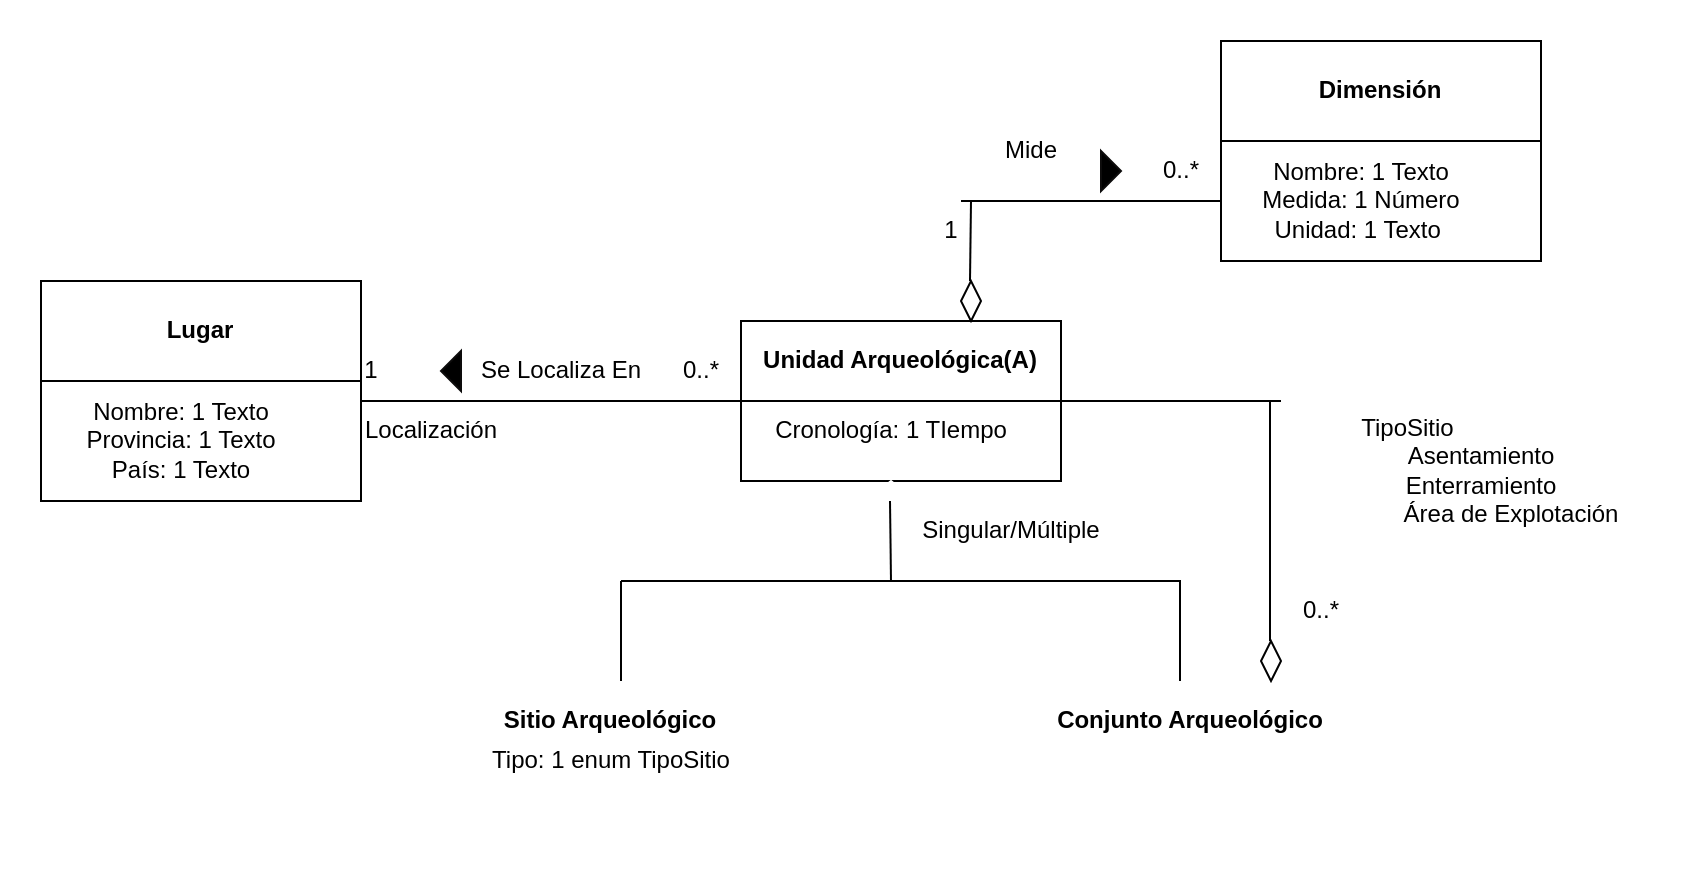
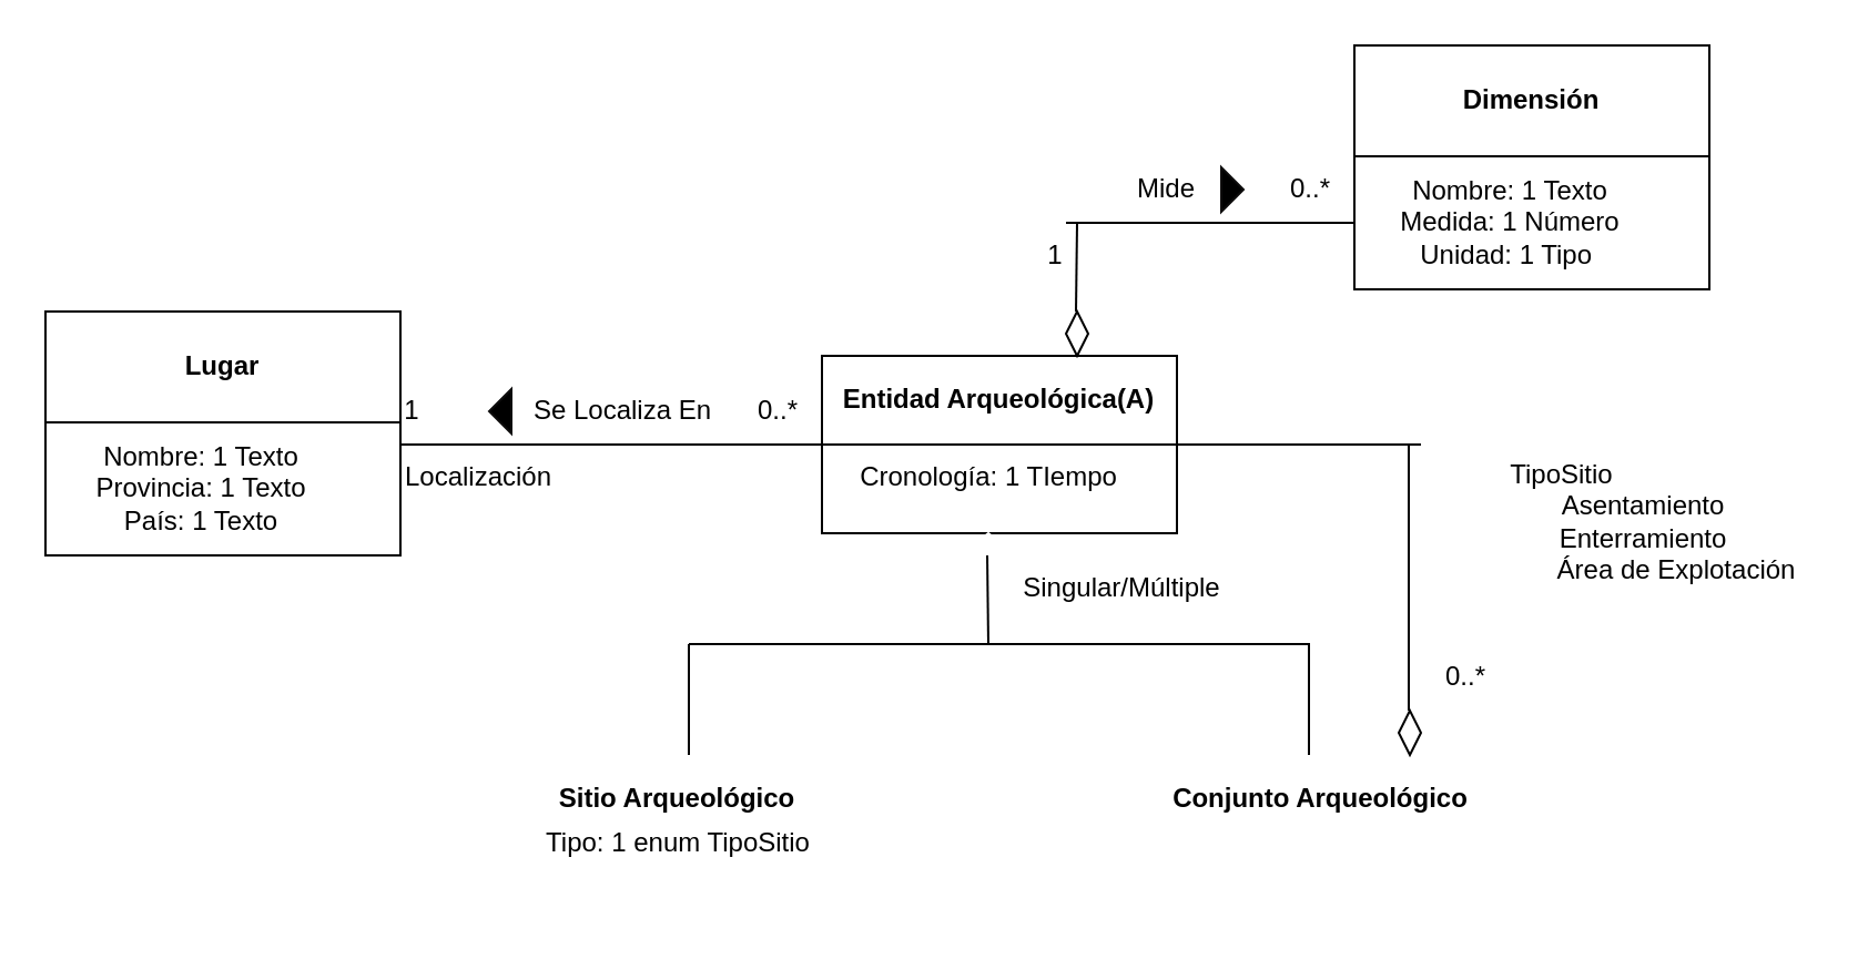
  <mxCell id="0" />
  <mxCell id="1" parent="0" />
  <mxCell id="2" value="Lugar" style="swimlane;whiteSpace=wrap;html=1;startSize=50;" vertex="1" parent="1"><mxGeometry x="20" y="140" width="160" height="110" as="geometry" /></mxCell>
  <mxCell id="3" value="Nombre: 1 Texto&lt;br/&gt;Provincia: 1 Texto&lt;br/&gt;País: 1 Texto" style="text;html=1;align=center;verticalAlign=middle;resizable=0;points=[];autosize=1;strokeColor=none;fillColor=none;" vertex="1" parent="2"><mxGeometry x="10" y="50" width="120" height="60" as="geometry" /></mxCell>
  <mxCell id="4" value="Dimensión" style="swimlane;whiteSpace=wrap;html=1;startSize=50;" vertex="1" parent="1"><mxGeometry x="610" y="20" width="160" height="110" as="geometry" /></mxCell>
- <mxCell id="5" value="Nombre: 1 Texto&lt;br/&gt;Medida: 1 Número&lt;br/&gt;Unidad: 1 Texto&amp;nbsp;" style="text;html=1;align=center;verticalAlign=middle;resizable=0;points=[];autosize=1;strokeColor=none;fillColor=none;" vertex="1" parent="4"><mxGeometry x="10" y="50" width="120" height="60" as="geometry" /></mxCell>
- <mxCell id="6" value="Unidad Arqueológica(A)" style="swimlane;whiteSpace=wrap;html=1;startSize=40;" vertex="1" parent="1"><mxGeometry x="370" y="160" width="160" height="80" as="geometry" /></mxCell>
+ <mxCell id="5" value="Nombre: 1 Texto&lt;br/&gt;Medida: 1 Número&lt;br/&gt;Unidad: 1 Tipo&amp;nbsp;" style="text;html=1;align=center;verticalAlign=middle;resizable=0;points=[];autosize=1;strokeColor=none;fillColor=none;" vertex="1" parent="4"><mxGeometry x="10" y="50" width="120" height="60" as="geometry" /></mxCell>
+ <mxCell id="6" value="Entidad Arqueológica(A)" style="swimlane;whiteSpace=wrap;html=1;startSize=40;" vertex="1" parent="1"><mxGeometry x="370" y="160" width="160" height="80" as="geometry" /></mxCell>
  <mxCell id="7" value="Cronología: 1 TIempo" style="text;html=1;align=center;verticalAlign=middle;resizable=0;points=[];autosize=1;strokeColor=none;fillColor=none;" vertex="1" parent="6"><mxGeometry x="5" y="40" width="140" height="30" as="geometry" /></mxCell>
  <mxCell id="8" value="" style="endArrow=none;html=1;" edge="1" parent="1"><mxGeometry width="50" height="50" relative="1" as="geometry"><mxPoint x="180" y="200" as="sourcePoint" /><mxPoint x="370" y="200" as="targetPoint" /></mxGeometry></mxCell>
  <mxCell id="9" value="Localización" style="text;html=1;align=center;verticalAlign=middle;resizable=0;points=[];autosize=1;strokeColor=none;fillColor=none;" vertex="1" parent="1"><mxGeometry x="170" y="200" width="90" height="30" as="geometry" /></mxCell>
  <mxCell id="10" value="1" style="text;html=1;align=center;verticalAlign=middle;resizable=0;points=[];autosize=1;strokeColor=none;fillColor=none;" vertex="1" parent="1"><mxGeometry x="170" y="170" width="30" height="30" as="geometry" /></mxCell>
  <mxCell id="11" value="0..*" style="text;html=1;align=center;verticalAlign=middle;resizable=0;points=[];autosize=1;strokeColor=none;fillColor=none;" vertex="1" parent="1"><mxGeometry x="330" y="170" width="40" height="30" as="geometry" /></mxCell>
  <mxCell id="12" value="Se Localiza En" style="text;html=1;align=center;verticalAlign=middle;resizable=0;points=[];autosize=1;strokeColor=none;fillColor=none;" vertex="1" parent="1"><mxGeometry x="230" y="170" width="100" height="30" as="geometry" /></mxCell>
  <mxCell id="13" value="" style="triangle;whiteSpace=wrap;html=1;direction=west;fillColor=#000000;strokeColor=#0d0c0c;" vertex="1" parent="1"><mxGeometry x="220" y="175" width="10" height="20" as="geometry" /></mxCell>
  <mxCell id="14" value="" style="rhombus;whiteSpace=wrap;html=1;direction=south;" vertex="1" parent="1"><mxGeometry x="480" y="140" width="10" height="20" as="geometry" /></mxCell>
  <mxCell id="15" value="" style="endArrow=none;html=1;" edge="1" parent="1"><mxGeometry width="50" height="50" relative="1" as="geometry"><mxPoint x="484.5" y="140" as="sourcePoint" /><mxPoint x="485" y="100" as="targetPoint" /></mxGeometry></mxCell>
  <mxCell id="16" value="" style="endArrow=none;html=1;" edge="1" parent="1"><mxGeometry width="50" height="50" relative="1" as="geometry"><mxPoint x="480" y="100" as="sourcePoint" /><mxPoint x="610" y="100" as="targetPoint" /></mxGeometry></mxCell>
  <mxCell id="17" value="1" style="text;html=1;align=center;verticalAlign=middle;resizable=0;points=[];autosize=1;strokeColor=none;fillColor=none;" vertex="1" parent="1"><mxGeometry x="460" y="100" width="30" height="30" as="geometry" /></mxCell>
  <mxCell id="18" value="0..*" style="text;html=1;align=center;verticalAlign=middle;resizable=0;points=[];autosize=1;strokeColor=none;fillColor=none;" vertex="1" parent="1"><mxGeometry x="570" y="70" width="40" height="30" as="geometry" /></mxCell>
- <mxCell id="19" value="Mide" style="text;html=1;align=center;verticalAlign=middle;resizable=0;points=[];autosize=1;strokeColor=none;fillColor=none;" vertex="1" parent="1"><mxGeometry x="490" y="60" width="50" height="30" as="geometry" /></mxCell>
+ <mxCell id="19" value="Mide" style="text;html=1;align=center;verticalAlign=middle;resizable=0;points=[];autosize=1;strokeColor=none;fillColor=none;" vertex="1" parent="1"><mxGeometry x="500" y="70" width="50" height="30" as="geometry" /></mxCell>
  <mxCell id="20" value="" style="triangle;whiteSpace=wrap;html=1;direction=east;fillColor=#000000;strokeColor=#0d0c0c;" vertex="1" parent="1"><mxGeometry x="550" y="75" width="10" height="20" as="geometry" /></mxCell>
  <mxCell id="21" value="Sitio Arqueológico" style="swimlane;whiteSpace=wrap;html=1;strokeColor=#FFFFFF;fillColor=none;startSize=40;" vertex="1" parent="1"><mxGeometry x="220" y="340" width="170" height="80" as="geometry" /></mxCell>
  <mxCell id="22" value="Tipo: 1 enum TipoSitio" style="text;html=1;align=center;verticalAlign=middle;resizable=0;points=[];autosize=1;strokeColor=none;fillColor=none;" vertex="1" parent="21"><mxGeometry x="15" y="25" width="140" height="30" as="geometry" /></mxCell>
  <mxCell id="23" value="Conjunto Arqueológico" style="swimlane;whiteSpace=wrap;html=1;strokeColor=#FFFFFF;fillColor=none;startSize=40;" vertex="1" parent="1"><mxGeometry x="510" y="340" width="170" height="80" as="geometry" /></mxCell>
  <mxCell id="24" value="" style="triangle;whiteSpace=wrap;html=1;strokeColor=#FFFFFF;fillColor=none;direction=north;" vertex="1" parent="1"><mxGeometry x="432.5" y="240" width="25" height="10" as="geometry" /></mxCell>
  <mxCell id="25" value="" style="endArrow=none;html=1;" edge="1" parent="1"><mxGeometry width="50" height="50" relative="1" as="geometry"><mxPoint x="445" y="290" as="sourcePoint" /><mxPoint x="444.5" y="250" as="targetPoint" /></mxGeometry></mxCell>
  <mxCell id="26" value="" style="endArrow=none;html=1;" edge="1" parent="1"><mxGeometry width="50" height="50" relative="1" as="geometry"><mxPoint x="310" y="290" as="sourcePoint" /><mxPoint x="590" y="290" as="targetPoint" /></mxGeometry></mxCell>
  <mxCell id="27" value="" style="endArrow=none;html=1;" edge="1" parent="1"><mxGeometry width="50" height="50" relative="1" as="geometry"><mxPoint x="310" y="340" as="sourcePoint" /><mxPoint x="310" y="290" as="targetPoint" /></mxGeometry></mxCell>
  <mxCell id="28" value="" style="endArrow=none;html=1;" edge="1" parent="1"><mxGeometry width="50" height="50" relative="1" as="geometry"><mxPoint x="589.5" y="340" as="sourcePoint" /><mxPoint x="589.5" y="290" as="targetPoint" /></mxGeometry></mxCell>
  <mxCell id="29" value="Singular/Múltiple" style="text;html=1;align=center;verticalAlign=middle;resizable=0;points=[];autosize=1;strokeColor=none;fillColor=none;" vertex="1" parent="1"><mxGeometry x="450" y="250" width="110" height="30" as="geometry" /></mxCell>
  <mxCell id="30" value="" style="endArrow=none;html=1;" edge="1" parent="1"><mxGeometry width="50" height="50" relative="1" as="geometry"><mxPoint x="530" y="200" as="sourcePoint" /><mxPoint x="640" y="200" as="targetPoint" /></mxGeometry></mxCell>
  <mxCell id="31" value="" style="rhombus;whiteSpace=wrap;html=1;direction=south;" vertex="1" parent="1"><mxGeometry x="630" y="320" width="10" height="20" as="geometry" /></mxCell>
  <mxCell id="32" value="0..*" style="text;html=1;align=center;verticalAlign=middle;resizable=0;points=[];autosize=1;strokeColor=none;fillColor=none;" vertex="1" parent="1"><mxGeometry x="640" y="290" width="40" height="30" as="geometry" /></mxCell>
  <mxCell id="33" value="" style="endArrow=none;html=1;" edge="1" parent="1"><mxGeometry width="50" height="50" relative="1" as="geometry"><mxPoint x="634.5" y="320" as="sourcePoint" /><mxPoint x="634.5" y="200" as="targetPoint" /></mxGeometry></mxCell>
  <mxCell id="34" value="&amp;nbsp; TipoSitio&amp;nbsp; &amp;nbsp; &amp;nbsp; &amp;nbsp; &amp;nbsp; &amp;nbsp; &amp;nbsp; &amp;nbsp; &amp;nbsp; &amp;nbsp; &amp;nbsp;&lt;br&gt;&amp;nbsp; &amp;nbsp;Asentamiento&lt;br&gt;&amp;nbsp; &amp;nbsp;Enterramiento&lt;br&gt;&amp;nbsp; &amp;nbsp; &amp;nbsp; &amp;nbsp; &amp;nbsp; &amp;nbsp; Área de Explotación" style="text;html=1;align=center;verticalAlign=middle;resizable=0;points=[];autosize=1;strokeColor=none;fillColor=none;" vertex="1" parent="1"><mxGeometry x="650" y="200" width="170" height="70" as="geometry" /></mxCell>
